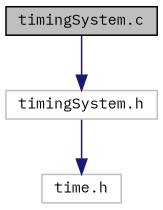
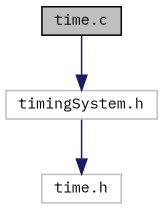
  digraph {
    fontname="IBM Plex Mono"
    node [color=grey75 fillcolor=white fontname="IBM Plex Mono" fontsize=10 shape=record style=filled]
    edge [color=midnightblue fontname="IBM Plex Mono" fontsize=10 labelfontname=Helvetica labelfontsize=10 style=solid]
-   n1 [color=black fillcolor=grey75 fontcolor=black height=0.2 label="timingSystem.c" width=0.4]
+   n1 [color=black fillcolor=grey75 fontcolor=black height=0.2 label="time.c" width=0.4]
    n2 [height=0.2 label="timingSystem.h" width=0.4]
    n3 [height=0.2 label="time.h" width=0.4]
    n1 -> n2
    n2 -> n3
  }
